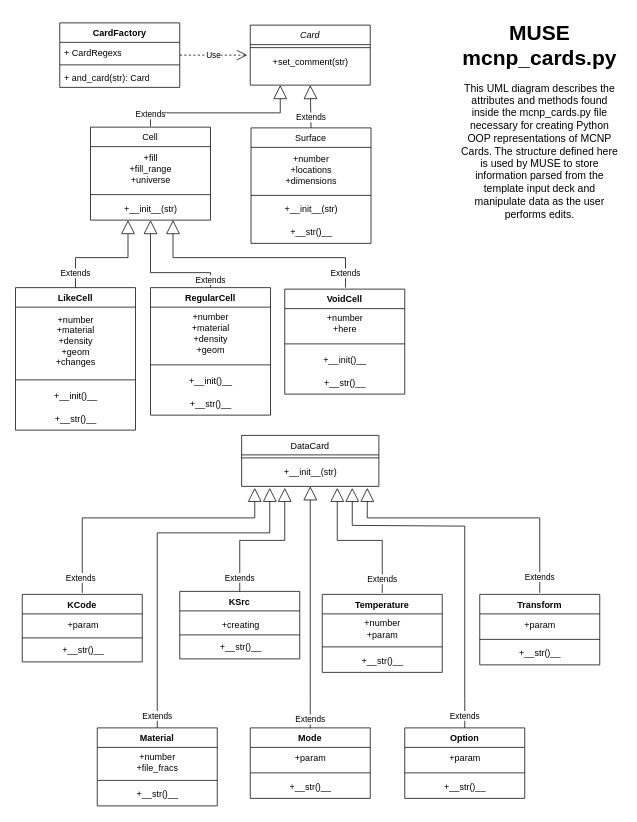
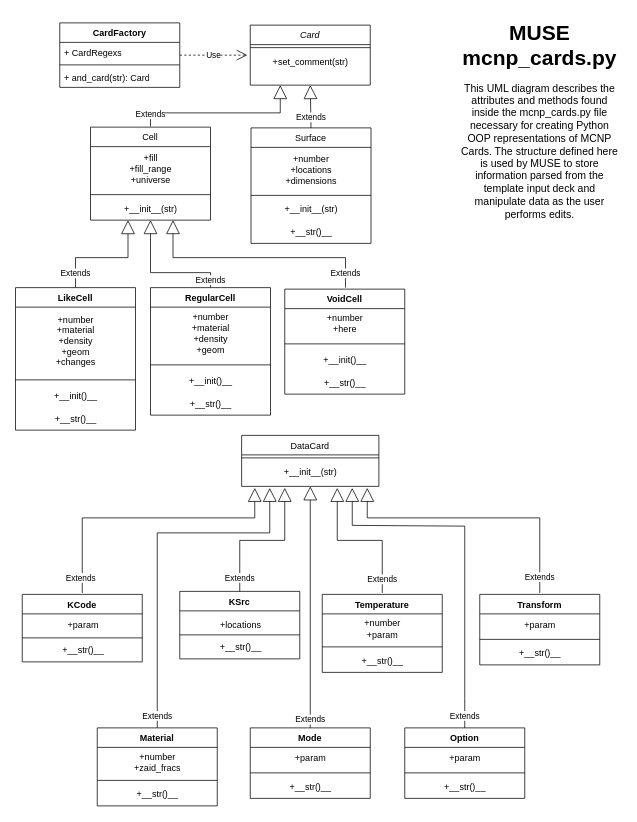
  <mxCell id="0" />
  <mxCell id="1" parent="0" />
  <mxCell id="2" value="Card" style="swimlane;fontStyle=2;align=center;verticalAlign=top;childLayout=stackLayout;horizontal=1;startSize=26;horizontalStack=0;resizeParent=1;resizeLast=0;collapsible=1;marginBottom=0;rounded=0;shadow=0;strokeWidth=1;" parent="1" vertex="1"><mxGeometry x="333" y="33" width="160" height="80" as="geometry"><mxRectangle x="320" y="20" width="160" height="26" as="alternateBounds" /></mxGeometry></mxCell>
  <mxCell id="3" value="" style="line;html=1;strokeWidth=1;align=left;verticalAlign=middle;spacingTop=-1;spacingLeft=3;spacingRight=3;rotatable=0;labelPosition=right;points=[];portConstraint=eastwest;" parent="2" vertex="1"><mxGeometry y="26" width="160" height="8" as="geometry" /></mxCell>
  <mxCell id="4" value="+set_comment(str)" style="text;html=1;align=center;verticalAlign=middle;resizable=0;points=[];autosize=1;strokeColor=none;fillColor=none;" vertex="1" parent="2"><mxGeometry y="34" width="160" height="30" as="geometry" /></mxCell>
  <mxCell id="5" value="Cell" style="swimlane;fontStyle=0;align=center;verticalAlign=top;childLayout=stackLayout;horizontal=1;startSize=26;horizontalStack=0;resizeParent=1;resizeLast=0;collapsible=1;marginBottom=0;rounded=0;shadow=0;strokeWidth=1;" parent="1" vertex="1"><mxGeometry x="120" y="169" width="160" height="124" as="geometry"><mxRectangle x="80" y="241" width="160" height="26" as="alternateBounds" /></mxGeometry></mxCell>
  <mxCell id="6" value="+fill&lt;br&gt;+fill_range&lt;br&gt;+universe" style="text;html=1;align=center;verticalAlign=middle;resizable=0;points=[];autosize=1;strokeColor=none;fillColor=none;" vertex="1" parent="5"><mxGeometry y="26" width="160" height="60" as="geometry" /></mxCell>
  <mxCell id="7" value="" style="line;html=1;strokeWidth=1;align=left;verticalAlign=middle;spacingTop=-1;spacingLeft=3;spacingRight=3;rotatable=0;labelPosition=right;points=[];portConstraint=eastwest;" parent="5" vertex="1"><mxGeometry y="86" width="160" height="8" as="geometry" /></mxCell>
  <mxCell id="8" value="Extends" style="endArrow=block;endSize=16;endFill=0;html=1;rounded=0;entryX=0.25;entryY=1;entryDx=0;entryDy=0;" parent="5" target="2" edge="1"><mxGeometry x="-0.858" width="160" relative="1" as="geometry"><mxPoint x="80" y="-1" as="sourcePoint" /><mxPoint x="240" y="-1" as="targetPoint" /><Array as="points"><mxPoint x="80" y="-19" /><mxPoint x="253" y="-19" /></Array><mxPoint as="offset" /></mxGeometry></mxCell>
  <mxCell id="9" value="+__init__(str)" style="text;html=1;align=center;verticalAlign=middle;resizable=0;points=[];autosize=1;strokeColor=none;fillColor=none;" vertex="1" parent="5"><mxGeometry y="94" width="160" height="30" as="geometry" /></mxCell>
  <mxCell id="10" value="Surface" style="swimlane;fontStyle=0;align=center;verticalAlign=top;childLayout=stackLayout;horizontal=1;startSize=26;horizontalStack=0;resizeParent=1;resizeLast=0;collapsible=1;marginBottom=0;rounded=0;shadow=0;strokeWidth=1;" parent="1" vertex="1"><mxGeometry x="334" y="170" width="160" height="154" as="geometry"><mxRectangle x="320" y="240" width="170" height="26" as="alternateBounds" /></mxGeometry></mxCell>
  <mxCell id="11" value="Extends" style="endArrow=block;endSize=16;endFill=0;html=1;rounded=0;entryX=0.5;entryY=1;entryDx=0;entryDy=0;" parent="10" target="2" edge="1"><mxGeometry x="-0.512" width="160" relative="1" as="geometry"><mxPoint x="80" as="sourcePoint" /><mxPoint x="240" as="targetPoint" /><mxPoint as="offset" /></mxGeometry></mxCell>
  <mxCell id="12" value="+number&lt;br&gt;+locations&lt;br&gt;+dimensions" style="text;html=1;align=center;verticalAlign=middle;resizable=0;points=[];autosize=1;strokeColor=none;fillColor=none;" vertex="1" parent="10"><mxGeometry y="26" width="160" height="60" as="geometry" /></mxCell>
  <mxCell id="13" value="" style="line;html=1;strokeWidth=1;align=left;verticalAlign=middle;spacingTop=-1;spacingLeft=3;spacingRight=3;rotatable=0;labelPosition=right;points=[];portConstraint=eastwest;" parent="10" vertex="1"><mxGeometry y="86" width="160" height="8" as="geometry" /></mxCell>
  <mxCell id="14" value="+__init__(str)" style="text;html=1;align=center;verticalAlign=middle;resizable=0;points=[];autosize=1;strokeColor=none;fillColor=none;" vertex="1" parent="10"><mxGeometry y="94" width="160" height="30" as="geometry" /></mxCell>
  <mxCell id="15" value="+__str()__" style="text;html=1;align=center;verticalAlign=middle;resizable=0;points=[];autosize=1;strokeColor=none;fillColor=none;" vertex="1" parent="10"><mxGeometry y="124" width="160" height="30" as="geometry" /></mxCell>
  <mxCell id="16" value="DataCard" style="swimlane;fontStyle=0;align=center;verticalAlign=top;childLayout=stackLayout;horizontal=1;startSize=26;horizontalStack=0;resizeParent=1;resizeLast=0;collapsible=1;marginBottom=0;rounded=0;shadow=0;strokeWidth=1;" parent="1" vertex="1"><mxGeometry x="321.5" y="580" width="183" height="68" as="geometry"><mxRectangle x="560" y="242" width="160" height="26" as="alternateBounds" /></mxGeometry></mxCell>
  <mxCell id="17" value="" style="line;html=1;strokeWidth=1;align=left;verticalAlign=middle;spacingTop=-1;spacingLeft=3;spacingRight=3;rotatable=0;labelPosition=right;points=[];portConstraint=eastwest;" parent="16" vertex="1"><mxGeometry y="26" width="183" height="8" as="geometry" /></mxCell>
  <mxCell id="18" value="+__init__(str)" style="text;html=1;align=center;verticalAlign=middle;resizable=0;points=[];autosize=1;strokeColor=none;fillColor=none;" vertex="1" parent="16"><mxGeometry y="34" width="183" height="30" as="geometry" /></mxCell>
  <mxCell id="19" value="KCode" style="swimlane;fontStyle=1;align=center;verticalAlign=top;childLayout=stackLayout;horizontal=1;startSize=26;horizontalStack=0;resizeParent=1;resizeParentMax=0;resizeLast=0;collapsible=1;marginBottom=0;whiteSpace=wrap;html=1;" parent="1" vertex="1"><mxGeometry x="29" y="792" width="160" height="90" as="geometry" /></mxCell>
  <mxCell id="20" value="" style="line;strokeWidth=1;fillColor=none;align=left;verticalAlign=middle;spacingTop=-1;spacingLeft=3;spacingRight=3;rotatable=0;labelPosition=right;points=[];portConstraint=eastwest;strokeColor=inherit;" parent="19" vertex="1"><mxGeometry y="26" width="160" height="64" as="geometry" /></mxCell>
  <mxCell id="21" value="Extends" style="endArrow=block;endSize=16;endFill=0;html=1;rounded=0;" parent="19" edge="1"><mxGeometry x="-0.893" y="2" width="160" relative="1" as="geometry"><mxPoint x="80" y="-2" as="sourcePoint" /><mxPoint x="310" y="-142" as="targetPoint" /><Array as="points"><mxPoint x="80" y="-102" /><mxPoint x="310" y="-102" /></Array><mxPoint as="offset" /></mxGeometry></mxCell>
  <mxCell id="22" value="Material" style="swimlane;fontStyle=1;align=center;verticalAlign=top;childLayout=stackLayout;horizontal=1;startSize=26;horizontalStack=0;resizeParent=1;resizeParentMax=0;resizeLast=0;collapsible=1;marginBottom=0;whiteSpace=wrap;html=1;" parent="1" vertex="1"><mxGeometry x="129" y="970" width="160" height="104" as="geometry" /></mxCell>
  <mxCell id="23" value="Extends" style="endArrow=block;endSize=16;endFill=0;html=1;rounded=0;" parent="22" edge="1"><mxGeometry x="-0.933" width="160" relative="1" as="geometry"><mxPoint x="80" as="sourcePoint" /><mxPoint x="230" y="-320" as="targetPoint" /><Array as="points"><mxPoint x="80" y="-40" /><mxPoint x="80" y="-80" /><mxPoint x="80" y="-260" /><mxPoint x="230" y="-260" /></Array><mxPoint as="offset" /></mxGeometry></mxCell>
- <mxCell id="24" value="+number&lt;br&gt;+file_fracs" style="text;html=1;align=center;verticalAlign=middle;resizable=0;points=[];autosize=1;strokeColor=none;fillColor=none;" vertex="1" parent="22"><mxGeometry y="26" width="160" height="40" as="geometry" /></mxCell>
+ <mxCell id="24" value="+number&lt;br&gt;+zaid_fracs" style="text;html=1;align=center;verticalAlign=middle;resizable=0;points=[];autosize=1;strokeColor=none;fillColor=none;" vertex="1" parent="22"><mxGeometry y="26" width="160" height="40" as="geometry" /></mxCell>
  <mxCell id="25" value="" style="line;strokeWidth=1;fillColor=none;align=left;verticalAlign=middle;spacingTop=-1;spacingLeft=3;spacingRight=3;rotatable=0;labelPosition=right;points=[];portConstraint=eastwest;strokeColor=inherit;" parent="22" vertex="1"><mxGeometry y="66" width="160" height="8" as="geometry" /></mxCell>
  <mxCell id="26" value="+__str()__" style="text;html=1;align=center;verticalAlign=middle;resizable=0;points=[];autosize=1;strokeColor=none;fillColor=none;" vertex="1" parent="22"><mxGeometry y="74" width="160" height="30" as="geometry" /></mxCell>
  <mxCell id="27" value="Temperature" style="swimlane;fontStyle=1;align=center;verticalAlign=top;childLayout=stackLayout;horizontal=1;startSize=26;horizontalStack=0;resizeParent=1;resizeParentMax=0;resizeLast=0;collapsible=1;marginBottom=0;whiteSpace=wrap;html=1;" parent="1" vertex="1"><mxGeometry x="429" y="792" width="160" height="104" as="geometry" /></mxCell>
  <mxCell id="28" value="+number&lt;br&gt;+param" style="text;html=1;align=center;verticalAlign=middle;resizable=0;points=[];autosize=1;strokeColor=none;fillColor=none;" vertex="1" parent="27"><mxGeometry y="26" width="160" height="40" as="geometry" /></mxCell>
  <mxCell id="29" value="" style="line;strokeWidth=1;fillColor=none;align=left;verticalAlign=middle;spacingTop=-1;spacingLeft=3;spacingRight=3;rotatable=0;labelPosition=right;points=[];portConstraint=eastwest;strokeColor=inherit;" parent="27" vertex="1"><mxGeometry y="66" width="160" height="8" as="geometry" /></mxCell>
  <mxCell id="30" value="Extends" style="endArrow=block;endSize=16;endFill=0;html=1;rounded=0;" parent="27" edge="1"><mxGeometry x="-0.818" width="160" relative="1" as="geometry"><mxPoint x="80" y="-2" as="sourcePoint" /><mxPoint x="20" y="-142" as="targetPoint" /><Array as="points"><mxPoint x="80" y="-72" /><mxPoint x="20" y="-72" /></Array><mxPoint as="offset" /></mxGeometry></mxCell>
  <mxCell id="31" value="+__str()__" style="text;html=1;align=center;verticalAlign=middle;resizable=0;points=[];autosize=1;strokeColor=none;fillColor=none;" vertex="1" parent="27"><mxGeometry y="74" width="160" height="30" as="geometry" /></mxCell>
  <mxCell id="32" value="Mode" style="swimlane;fontStyle=1;align=center;verticalAlign=top;childLayout=stackLayout;horizontal=1;startSize=26;horizontalStack=0;resizeParent=1;resizeParentMax=0;resizeLast=0;collapsible=1;marginBottom=0;whiteSpace=wrap;html=1;" parent="1" vertex="1"><mxGeometry x="333" y="970" width="160" height="94" as="geometry" /></mxCell>
  <mxCell id="33" value="Extends" style="endArrow=block;endSize=16;endFill=0;html=1;rounded=0;entryX=0.5;entryY=1;entryDx=0;entryDy=0;" parent="32" edge="1" target="16"><mxGeometry x="-0.931" width="160" relative="1" as="geometry"><mxPoint x="80" as="sourcePoint" /><mxPoint x="20" y="-320" as="targetPoint" /><Array as="points"><mxPoint x="80" y="-40" /><mxPoint x="80" y="-80" /></Array><mxPoint as="offset" /></mxGeometry></mxCell>
  <mxCell id="34" value="+param" style="text;html=1;align=center;verticalAlign=middle;resizable=0;points=[];autosize=1;strokeColor=none;fillColor=none;" vertex="1" parent="32"><mxGeometry y="26" width="160" height="30" as="geometry" /></mxCell>
  <mxCell id="35" value="" style="line;strokeWidth=1;fillColor=none;align=left;verticalAlign=middle;spacingTop=-1;spacingLeft=3;spacingRight=3;rotatable=0;labelPosition=right;points=[];portConstraint=eastwest;strokeColor=inherit;" parent="32" vertex="1"><mxGeometry y="56" width="160" height="8" as="geometry" /></mxCell>
  <mxCell id="36" value="+__str()__" style="text;html=1;align=center;verticalAlign=middle;resizable=0;points=[];autosize=1;strokeColor=none;fillColor=none;" vertex="1" parent="32"><mxGeometry y="64" width="160" height="30" as="geometry" /></mxCell>
  <mxCell id="37" value="Transform" style="swimlane;fontStyle=1;align=center;verticalAlign=top;childLayout=stackLayout;horizontal=1;startSize=26;horizontalStack=0;resizeParent=1;resizeParentMax=0;resizeLast=0;collapsible=1;marginBottom=0;whiteSpace=wrap;html=1;" parent="1" vertex="1"><mxGeometry x="639" y="792" width="160" height="94" as="geometry" /></mxCell>
  <mxCell id="38" value="+param" style="text;html=1;align=center;verticalAlign=middle;resizable=0;points=[];autosize=1;strokeColor=none;fillColor=none;" vertex="1" parent="37"><mxGeometry y="26" width="160" height="30" as="geometry" /></mxCell>
  <mxCell id="39" value="" style="line;strokeWidth=1;fillColor=none;align=left;verticalAlign=middle;spacingTop=-1;spacingLeft=3;spacingRight=3;rotatable=0;labelPosition=right;points=[];portConstraint=eastwest;strokeColor=inherit;" parent="37" vertex="1"><mxGeometry y="56" width="160" height="8" as="geometry" /></mxCell>
  <mxCell id="40" value="Extends" style="endArrow=block;endSize=16;endFill=0;html=1;rounded=0;" parent="37" edge="1"><mxGeometry x="-0.889" width="160" relative="1" as="geometry"><mxPoint x="80" y="-2" as="sourcePoint" /><mxPoint x="-150" y="-142" as="targetPoint" /><Array as="points"><mxPoint x="80" y="-102" /><mxPoint x="-150" y="-102" /></Array><mxPoint as="offset" /></mxGeometry></mxCell>
  <mxCell id="41" value="+__str()__" style="text;html=1;align=center;verticalAlign=middle;resizable=0;points=[];autosize=1;strokeColor=none;fillColor=none;" vertex="1" parent="37"><mxGeometry y="64" width="160" height="30" as="geometry" /></mxCell>
  <mxCell id="42" value="Option" style="swimlane;fontStyle=1;align=center;verticalAlign=top;childLayout=stackLayout;horizontal=1;startSize=26;horizontalStack=0;resizeParent=1;resizeParentMax=0;resizeLast=0;collapsible=1;marginBottom=0;whiteSpace=wrap;html=1;" parent="1" vertex="1"><mxGeometry x="539" y="970" width="160" height="94" as="geometry" /></mxCell>
  <mxCell id="43" value="+param" style="text;html=1;align=center;verticalAlign=middle;resizable=0;points=[];autosize=1;strokeColor=none;fillColor=none;" vertex="1" parent="42"><mxGeometry y="26" width="160" height="30" as="geometry" /></mxCell>
  <mxCell id="44" value="" style="line;strokeWidth=1;fillColor=none;align=left;verticalAlign=middle;spacingTop=-1;spacingLeft=3;spacingRight=3;rotatable=0;labelPosition=right;points=[];portConstraint=eastwest;strokeColor=inherit;" parent="42" vertex="1"><mxGeometry y="56" width="160" height="8" as="geometry" /></mxCell>
  <mxCell id="45" value="+__str()__" style="text;html=1;align=center;verticalAlign=middle;resizable=0;points=[];autosize=1;strokeColor=none;fillColor=none;" vertex="1" parent="42"><mxGeometry y="64" width="160" height="30" as="geometry" /></mxCell>
  <mxCell id="46" value="Extends" style="endArrow=block;endSize=16;endFill=0;html=1;rounded=0;exitX=0.5;exitY=0;exitDx=0;exitDy=0;" parent="1" edge="1"><mxGeometry x="-0.765" width="160" relative="1" as="geometry"><mxPoint x="100" y="383" as="sourcePoint" /><mxPoint x="170" y="293" as="targetPoint" /><Array as="points"><mxPoint x="100" y="343" /><mxPoint x="170" y="343" /></Array><mxPoint as="offset" /></mxGeometry></mxCell>
  <mxCell id="47" value="Extends" style="endArrow=block;endSize=16;endFill=0;html=1;rounded=0;exitX=0.5;exitY=0;exitDx=0;exitDy=0;" parent="1" edge="1"><mxGeometry x="-0.879" width="160" relative="1" as="geometry"><mxPoint x="460" y="383" as="sourcePoint" /><mxPoint x="230" y="293" as="targetPoint" /><Array as="points"><mxPoint x="460" y="343" /><mxPoint x="230" y="343" /></Array><mxPoint as="offset" /></mxGeometry></mxCell>
  <mxCell id="48" value="Extends" style="endArrow=block;endSize=16;endFill=0;html=1;rounded=0;" parent="1" edge="1"><mxGeometry x="-0.8" width="160" relative="1" as="geometry"><mxPoint x="319" y="790" as="sourcePoint" /><mxPoint x="379" y="650" as="targetPoint" /><Array as="points"><mxPoint x="319" y="720" /><mxPoint x="379" y="720" /></Array><mxPoint as="offset" /></mxGeometry></mxCell>
  <mxCell id="49" value="Extends" style="endArrow=block;endSize=16;endFill=0;html=1;rounded=0;exitX=0.5;exitY=0;exitDx=0;exitDy=0;" parent="1" source="42" edge="1"><mxGeometry x="-0.933" width="160" relative="1" as="geometry"><mxPoint x="709" y="970" as="sourcePoint" /><mxPoint x="469" y="650" as="targetPoint" /><Array as="points"><mxPoint x="619" y="931" /><mxPoint x="619" y="701" /><mxPoint x="469" y="700" /></Array><mxPoint as="offset" /></mxGeometry></mxCell>
  <mxCell id="50" value="CardFactory" style="swimlane;fontStyle=1;align=center;verticalAlign=top;childLayout=stackLayout;horizontal=1;startSize=26;horizontalStack=0;resizeParent=1;resizeParentMax=0;resizeLast=0;collapsible=1;marginBottom=0;whiteSpace=wrap;html=1;" parent="1" vertex="1"><mxGeometry x="79" y="30" width="160" height="86" as="geometry" /></mxCell>
  <mxCell id="51" value="+ CardRegexs" style="text;strokeColor=none;fillColor=none;align=left;verticalAlign=top;spacingLeft=4;spacingRight=4;overflow=hidden;rotatable=0;points=[[0,0.5],[1,0.5]];portConstraint=eastwest;whiteSpace=wrap;html=1;" parent="50" vertex="1"><mxGeometry y="26" width="160" height="26" as="geometry" /></mxCell>
  <mxCell id="52" value="" style="line;strokeWidth=1;fillColor=none;align=left;verticalAlign=middle;spacingTop=-1;spacingLeft=3;spacingRight=3;rotatable=0;labelPosition=right;points=[];portConstraint=eastwest;strokeColor=inherit;" parent="50" vertex="1"><mxGeometry y="52" width="160" height="8" as="geometry" /></mxCell>
  <mxCell id="53" value="+ and_card(str): Card" style="text;strokeColor=none;fillColor=none;align=left;verticalAlign=top;spacingLeft=4;spacingRight=4;overflow=hidden;rotatable=0;points=[[0,0.5],[1,0.5]];portConstraint=eastwest;whiteSpace=wrap;html=1;" parent="50" vertex="1"><mxGeometry y="60" width="160" height="26" as="geometry" /></mxCell>
  <mxCell id="54" value="Use" style="endArrow=open;endSize=12;dashed=1;html=1;rounded=0;" parent="1" edge="1"><mxGeometry width="160" relative="1" as="geometry"><mxPoint x="239" y="73" as="sourcePoint" /><mxPoint x="329" y="73" as="targetPoint" /></mxGeometry></mxCell>
  <mxCell id="55" value="Extends" style="endArrow=block;endSize=16;endFill=0;html=1;rounded=0;exitX=0.5;exitY=0;exitDx=0;exitDy=0;entryX=0.5;entryY=1;entryDx=0;entryDy=0;" parent="1" target="5" edge="1"><mxGeometry x="-0.879" width="160" relative="1" as="geometry"><mxPoint x="280" y="383" as="sourcePoint" /><mxPoint x="240" y="303" as="targetPoint" /><Array as="points"><mxPoint x="280" y="363" /><mxPoint x="200" y="363" /></Array><mxPoint as="offset" /></mxGeometry></mxCell>
  <mxCell id="56" value="&lt;div style=&quot;&quot;&gt;&lt;span style=&quot;font-size: 28px;&quot;&gt;&lt;b&gt;MUSE&lt;/b&gt;&lt;/span&gt;&lt;/div&gt;&lt;div style=&quot;&quot;&gt;&lt;span style=&quot;font-size: 28px;&quot;&gt;&lt;b&gt;mcnp_cards.py&lt;/b&gt;&lt;/span&gt;&lt;/div&gt;&lt;div style=&quot;&quot;&gt;&lt;span style=&quot;background-color: initial;&quot;&gt;&lt;br&gt;&lt;/span&gt;&lt;/div&gt;&lt;div style=&quot;&quot;&gt;&lt;span style=&quot;background-color: initial;&quot;&gt;&lt;font style=&quot;font-size: 14px;&quot;&gt;This UML diagram describes the attributes and methods found inside the mcnp_cards.py file necessary for creating Python OOP representations of MCNP Cards. The structure defined here is used by MUSE to store information parsed from the template input deck and manipulate data as the user performs edits.&lt;/font&gt;&lt;/span&gt;&lt;/div&gt;" style="text;whiteSpace=wrap;html=1;align=center;" parent="1" vertex="1"><mxGeometry x="611" y="20" width="216" height="330" as="geometry" /></mxCell>
  <mxCell id="57" value="RegularCell" style="swimlane;fontStyle=1;align=center;verticalAlign=top;childLayout=stackLayout;horizontal=1;startSize=26;horizontalStack=0;resizeParent=1;resizeParentMax=0;resizeLast=0;collapsible=1;marginBottom=0;whiteSpace=wrap;html=1;" parent="1" vertex="1"><mxGeometry x="200" y="383" width="160" height="170" as="geometry" /></mxCell>
  <mxCell id="58" value="+number&lt;br&gt;+material&lt;br&gt;+density&lt;br&gt;+geom" style="text;html=1;align=center;verticalAlign=middle;resizable=0;points=[];autosize=1;strokeColor=none;fillColor=none;" vertex="1" parent="57"><mxGeometry y="26" width="160" height="70" as="geometry" /></mxCell>
  <mxCell id="59" value="" style="line;strokeWidth=1;fillColor=none;align=left;verticalAlign=middle;spacingTop=-1;spacingLeft=3;spacingRight=3;rotatable=0;labelPosition=right;points=[];portConstraint=eastwest;strokeColor=inherit;" parent="57" vertex="1"><mxGeometry y="96" width="160" height="14" as="geometry" /></mxCell>
  <mxCell id="60" value="+__init()__" style="text;html=1;align=center;verticalAlign=middle;resizable=0;points=[];autosize=1;strokeColor=none;fillColor=none;" vertex="1" parent="57"><mxGeometry y="110" width="160" height="30" as="geometry" /></mxCell>
  <mxCell id="61" value="+__str()__" style="text;html=1;align=center;verticalAlign=middle;resizable=0;points=[];autosize=1;strokeColor=none;fillColor=none;" vertex="1" parent="57"><mxGeometry y="140" width="160" height="30" as="geometry" /></mxCell>
  <mxCell id="62" value="KSrc" style="swimlane;fontStyle=1;align=center;verticalAlign=top;childLayout=stackLayout;horizontal=1;startSize=26;horizontalStack=0;resizeParent=1;resizeParentMax=0;resizeLast=0;collapsible=1;marginBottom=0;whiteSpace=wrap;html=1;" parent="1" vertex="1"><mxGeometry x="239" y="788" width="160" height="90" as="geometry" /></mxCell>
  <mxCell id="63" value="" style="line;strokeWidth=1;fillColor=none;align=left;verticalAlign=middle;spacingTop=-1;spacingLeft=3;spacingRight=3;rotatable=0;labelPosition=right;points=[];portConstraint=eastwest;strokeColor=inherit;" parent="62" vertex="1"><mxGeometry y="26" width="160" height="64" as="geometry" /></mxCell>
  <mxCell id="64" value="VoidCell" style="swimlane;fontStyle=1;align=center;verticalAlign=top;childLayout=stackLayout;horizontal=1;startSize=26;horizontalStack=0;resizeParent=1;resizeParentMax=0;resizeLast=0;collapsible=1;marginBottom=0;whiteSpace=wrap;html=1;" vertex="1" parent="1"><mxGeometry x="379" y="385" width="160" height="140" as="geometry" /></mxCell>
  <mxCell id="65" value="+number&lt;br&gt;+here" style="text;html=1;align=center;verticalAlign=middle;resizable=0;points=[];autosize=1;strokeColor=none;fillColor=none;" vertex="1" parent="64"><mxGeometry y="26" width="160" height="40" as="geometry" /></mxCell>
  <mxCell id="66" value="" style="line;strokeWidth=1;fillColor=none;align=left;verticalAlign=middle;spacingTop=-1;spacingLeft=3;spacingRight=3;rotatable=0;labelPosition=right;points=[];portConstraint=eastwest;strokeColor=inherit;" vertex="1" parent="64"><mxGeometry y="66" width="160" height="14" as="geometry" /></mxCell>
  <mxCell id="67" value="+__init()__" style="text;html=1;align=center;verticalAlign=middle;resizable=0;points=[];autosize=1;strokeColor=none;fillColor=none;" vertex="1" parent="64"><mxGeometry y="80" width="160" height="30" as="geometry" /></mxCell>
  <mxCell id="68" value="+__str()__" style="text;html=1;align=center;verticalAlign=middle;resizable=0;points=[];autosize=1;strokeColor=none;fillColor=none;" vertex="1" parent="64"><mxGeometry y="110" width="160" height="30" as="geometry" /></mxCell>
  <mxCell id="69" value="LikeCell" style="swimlane;fontStyle=1;align=center;verticalAlign=top;childLayout=stackLayout;horizontal=1;startSize=26;horizontalStack=0;resizeParent=1;resizeParentMax=0;resizeLast=0;collapsible=1;marginBottom=0;whiteSpace=wrap;html=1;" vertex="1" parent="1"><mxGeometry y="383" width="160" height="190" as="geometry" x="20" /></mxCell>
  <mxCell id="70" value="+number&lt;br&gt;+material&lt;br&gt;+density&lt;br&gt;+geom&lt;br&gt;+changes" style="text;html=1;align=center;verticalAlign=middle;resizable=0;points=[];autosize=1;strokeColor=none;fillColor=none;" vertex="1" parent="69"><mxGeometry y="26" width="160" height="90" as="geometry" /></mxCell>
  <mxCell id="71" value="" style="line;strokeWidth=1;fillColor=none;align=left;verticalAlign=middle;spacingTop=-1;spacingLeft=3;spacingRight=3;rotatable=0;labelPosition=right;points=[];portConstraint=eastwest;strokeColor=inherit;" vertex="1" parent="69"><mxGeometry y="116" width="160" height="14" as="geometry" /></mxCell>
  <mxCell id="72" value="+__init()__" style="text;html=1;align=center;verticalAlign=middle;resizable=0;points=[];autosize=1;strokeColor=none;fillColor=none;" vertex="1" parent="69"><mxGeometry y="130" width="160" height="30" as="geometry" /></mxCell>
  <mxCell id="73" value="+__str()__" style="text;html=1;align=center;verticalAlign=middle;resizable=0;points=[];autosize=1;strokeColor=none;fillColor=none;" vertex="1" parent="69"><mxGeometry y="160" width="160" height="30" as="geometry" /></mxCell>
- <mxCell id="74" value="+creating" style="text;html=1;align=center;verticalAlign=middle;resizable=0;points=[];autosize=1;strokeColor=none;fillColor=none;" vertex="1" parent="1"><mxGeometry x="280" y="818" width="80" height="30" as="geometry" /></mxCell>
+ <mxCell id="74" value="+locations" style="text;html=1;align=center;verticalAlign=middle;resizable=0;points=[];autosize=1;strokeColor=none;fillColor=none;" vertex="1" parent="1"><mxGeometry x="280" y="818" width="80" height="30" as="geometry" /></mxCell>
  <mxCell id="75" value="+__str()__" style="text;html=1;align=center;verticalAlign=middle;resizable=0;points=[];autosize=1;strokeColor=none;fillColor=none;" vertex="1" parent="1"><mxGeometry x="280" y="847" width="80" height="30" as="geometry" /></mxCell>
  <mxCell id="76" value="+__str()__" style="text;html=1;align=center;verticalAlign=middle;resizable=0;points=[];autosize=1;strokeColor=none;fillColor=none;" vertex="1" parent="1"><mxGeometry x="70" y="851" width="80" height="30" as="geometry" /></mxCell>
  <mxCell id="77" value="+param" style="text;html=1;align=center;verticalAlign=middle;resizable=0;points=[];autosize=1;strokeColor=none;fillColor=none;" vertex="1" parent="1"><mxGeometry x="80" y="818" width="60" height="30" as="geometry" /></mxCell>
